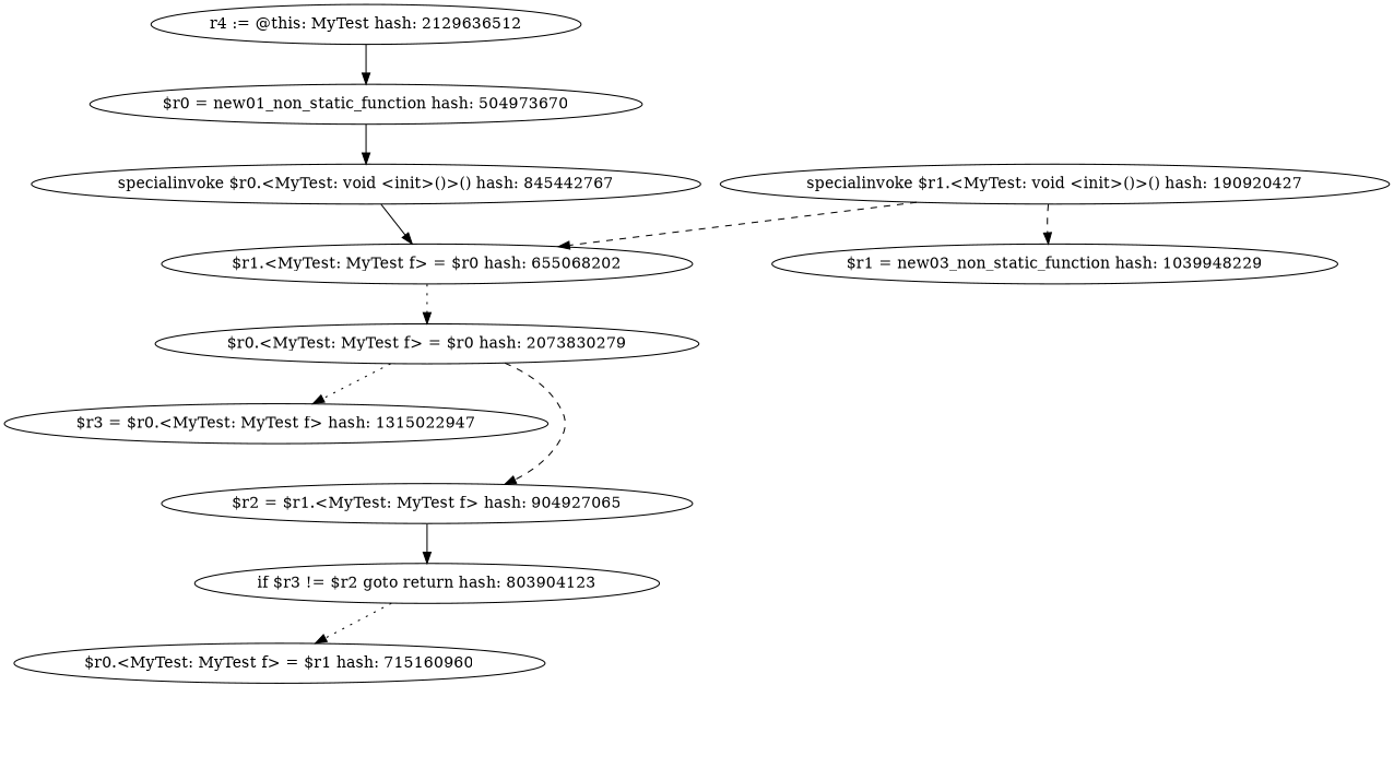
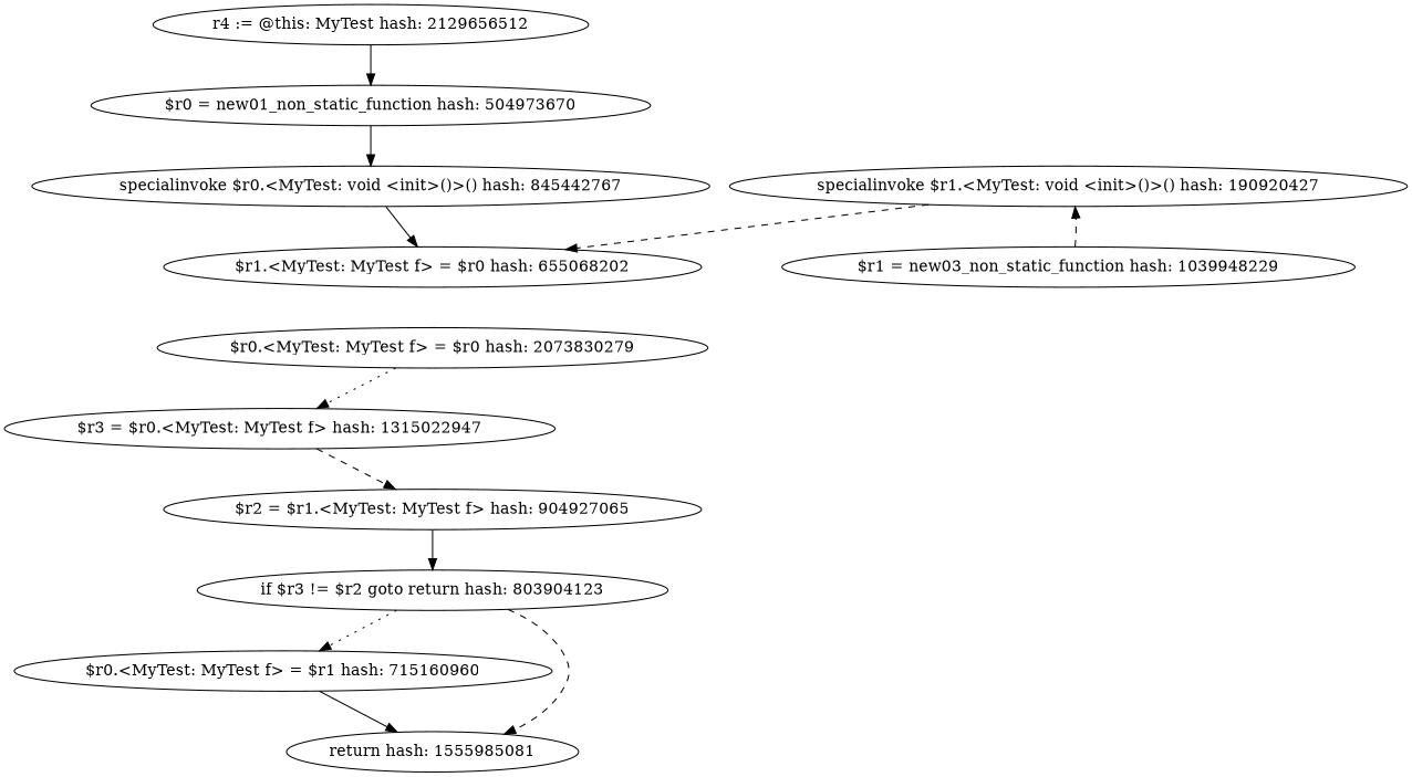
  digraph {
    edge [style=solid]
-   "r4 := @this: MyTest hash: 2129636512"
+   "r4 := @this: MyTest hash: 2129636512" [label="r4 := @this: MyTest hash: 2129656512"]
    "$r0 = new01_non_static_function hash: 504973670"
    "specialinvoke $r0.<MyTest: void <init>()>() hash: 845442767"
    "$r1.<MyTest: MyTest f> = $r0 hash: 655068202"
    "$r1 = new03_non_static_function hash: 1039948229"
    "specialinvoke $r1.<MyTest: void <init>()>() hash: 190920427"
    "$r0.<MyTest: MyTest f> = $r0 hash: 2073830279"
    "$r3 = $r0.<MyTest: MyTest f> hash: 1315022947"
    "$r2 = $r1.<MyTest: MyTest f> hash: 904927065"
    "if $r3 != $r2 goto return hash: 803904123"
    "$r0.<MyTest: MyTest f> = $r1 hash: 715160960"
+   "return hash: 1555985081"
    "r4 := @this: MyTest hash: 2129636512" -> "$r0 = new01_non_static_function hash: 504973670"
    "$r0 = new01_non_static_function hash: 504973670" -> "specialinvoke $r0.<MyTest: void <init>()>() hash: 845442767"
    "specialinvoke $r0.<MyTest: void <init>()>() hash: 845442767" -> "$r1.<MyTest: MyTest f> = $r0 hash: 655068202"
-   "$r1.<MyTest: MyTest f> = $r0 hash: 655068202" -> "$r0.<MyTest: MyTest f> = $r0 hash: 2073830279" [style=dotted]
-   "specialinvoke $r1.<MyTest: void <init>()>() hash: 190920427" -> "$r1 = new03_non_static_function hash: 1039948229" [style=dashed]
+   "$r1 = new03_non_static_function hash: 1039948229" -> "specialinvoke $r1.<MyTest: void <init>()>() hash: 190920427" [style=dashed]
    "specialinvoke $r1.<MyTest: void <init>()>() hash: 190920427" -> "$r1.<MyTest: MyTest f> = $r0 hash: 655068202" [style=dashed]
    "$r0.<MyTest: MyTest f> = $r0 hash: 2073830279" -> "$r3 = $r0.<MyTest: MyTest f> hash: 1315022947" [style=dotted]
-   "$r0.<MyTest: MyTest f> = $r0 hash: 2073830279" -> "$r2 = $r1.<MyTest: MyTest f> hash: 904927065" [style=dashed]
+   "$r3 = $r0.<MyTest: MyTest f> hash: 1315022947" -> "$r2 = $r1.<MyTest: MyTest f> hash: 904927065" [style=dashed]
    "$r2 = $r1.<MyTest: MyTest f> hash: 904927065" -> "if $r3 != $r2 goto return hash: 803904123"
    "if $r3 != $r2 goto return hash: 803904123" -> "$r0.<MyTest: MyTest f> = $r1 hash: 715160960" [style=dotted]
+   "if $r3 != $r2 goto return hash: 803904123" -> "return hash: 1555985081" [style=dashed]
+   "$r0.<MyTest: MyTest f> = $r1 hash: 715160960" -> "return hash: 1555985081"
  }
